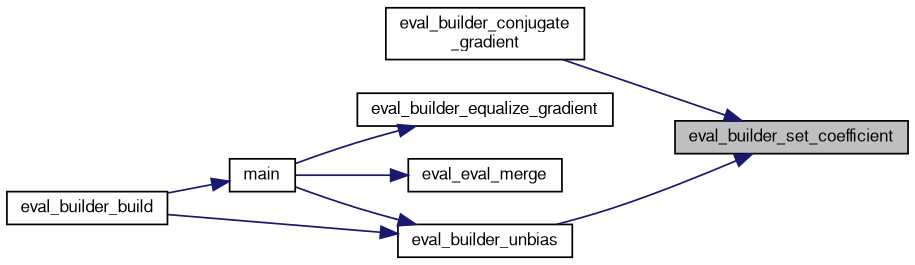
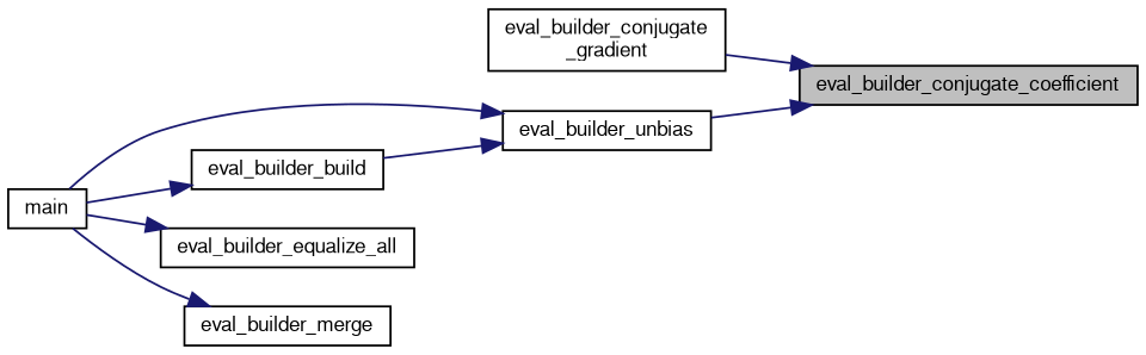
  digraph {
    rankdir=RL
    node [color=black fontname=FreeSans fontsize=10 shape=record]
    edge [color=midnightblue dir=back fontname=FreeSans fontsize=10 labelfontname=FreeSans labelfontsize=10 style=solid]
-   n1 [fillcolor=grey75 fontcolor=black height=0.2 label=eval_builder_set_coefficient style=filled width=0.4]
+   n1 [fillcolor=grey75 fontcolor=black height=0.2 label=eval_builder_conjugate_coefficient style=filled width=0.4]
    n2 [height=0.2 label="eval_builder_conjugate\l_gradient" width=0.4]
    n3 [height=0.2 label=eval_builder_unbias width=0.4]
-   n4 [height=0.2 label=eval_builder_equalize_gradient width=0.4]
+   n4 [height=0.2 label=eval_builder_equalize_all width=0.4]
    n5 [height=0.2 label=main width=0.4]
-   n6 [height=0.2 label=eval_eval_merge width=0.4]
+   n6 [height=0.2 label=eval_builder_merge width=0.4]
    n7 [height=0.2 label=eval_builder_build width=0.4]
    n1 -> n2
    n1 -> n3
    n3 -> n5
    n3 -> n7
    n4 -> n5
    n6 -> n5
-   n5 -> n7
+   n7 -> n5
  }
